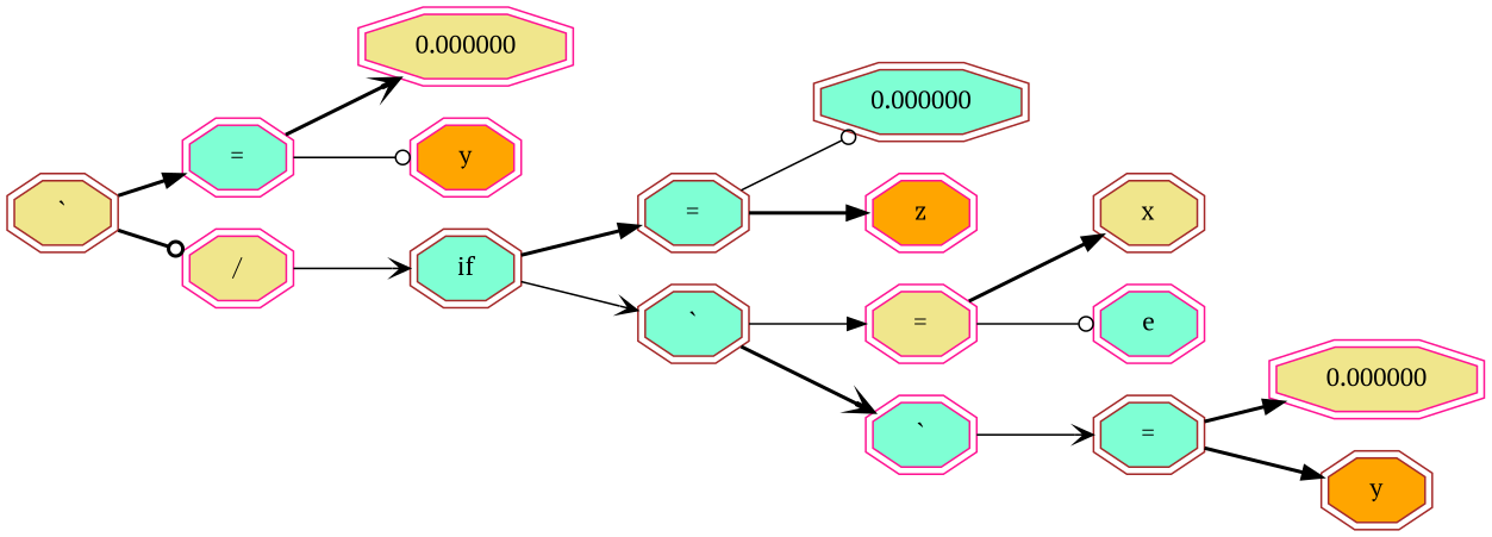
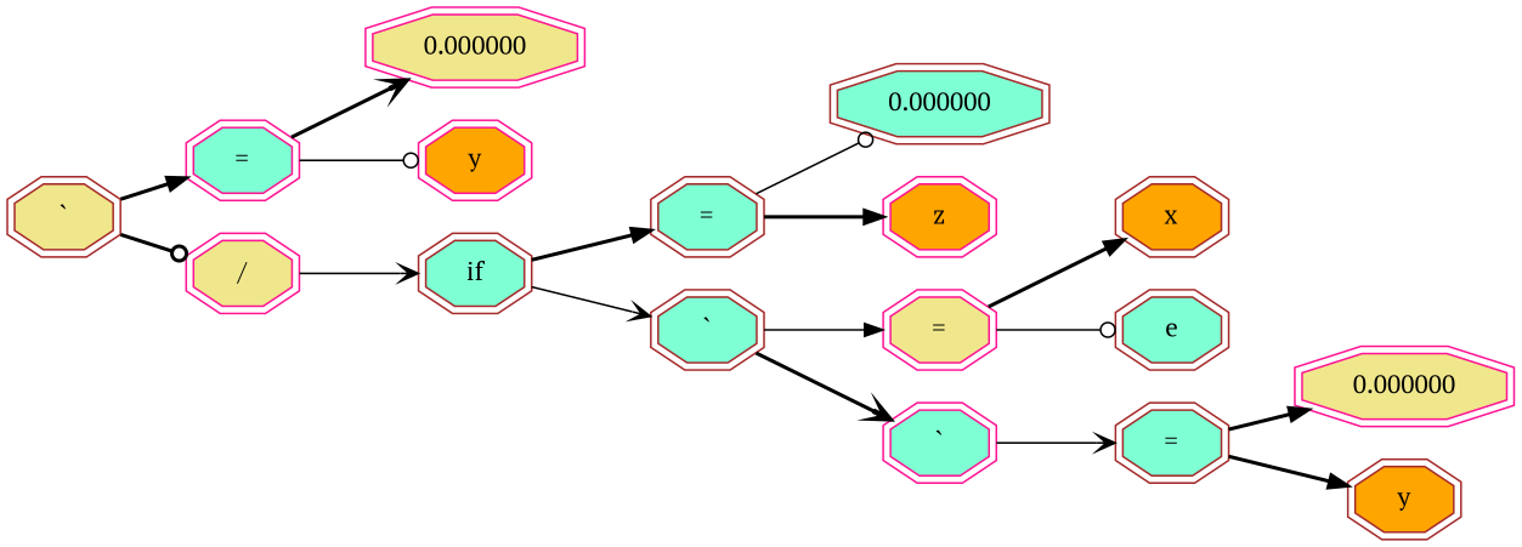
  digraph {
    fontname="PT Serif"
    rankdir=LR
    node [color=deeppink fillcolor=aquamarine fontname="PT Serif" shape=doubleoctagon style=filled]
    edge [arrowhead=normal fontname="PT Serif" style=bold]
    n1 [color=brown fillcolor=khaki label=" ` "]
    n2 [label=" = "]
    n3 [fillcolor=khaki label=" / "]
    n4 [fillcolor=khaki label=" 0.000000 "]
    n5 [fillcolor=orange label=" y "]
    n6 [color=brown label=" if "]
    n7 [color=brown label=" = "]
    n8 [color=brown label=" ` "]
    n9 [color=brown label=" 0.000000 "]
    n10 [fillcolor=orange label=" z "]
    n11 [fillcolor=khaki label=" = "]
    n12 [label=" ` "]
-   n13 [color=brown fillcolor=khaki label=" x "]
-   n14 [label=" e "]
+   n13 [color=brown fillcolor=orange label=" x "]
+   n14 [color=brown label=" e "]
    n15 [color=brown label=" = "]
    n16 [fillcolor=khaki label=" 0.000000 "]
    n17 [color=brown fillcolor=orange label=" y "]
    n1 -> n2
    n1 -> n3 [arrowhead=odot]
    n2 -> n4 [arrowhead=vee]
    n2 -> n5 [arrowhead=odot style=solid]
    n3 -> n6 [arrowhead=vee style=solid]
    n6 -> n7
    n6 -> n8 [arrowhead=vee style=solid]
    n7 -> n9 [arrowhead=odot style=solid]
    n7 -> n10
    n8 -> n11 [style=solid]
    n8 -> n12 [arrowhead=vee]
    n11 -> n13
    n11 -> n14 [arrowhead=odot style=solid]
    n12 -> n15 [arrowhead=vee style=solid]
    n15 -> n16
    n15 -> n17
  }
